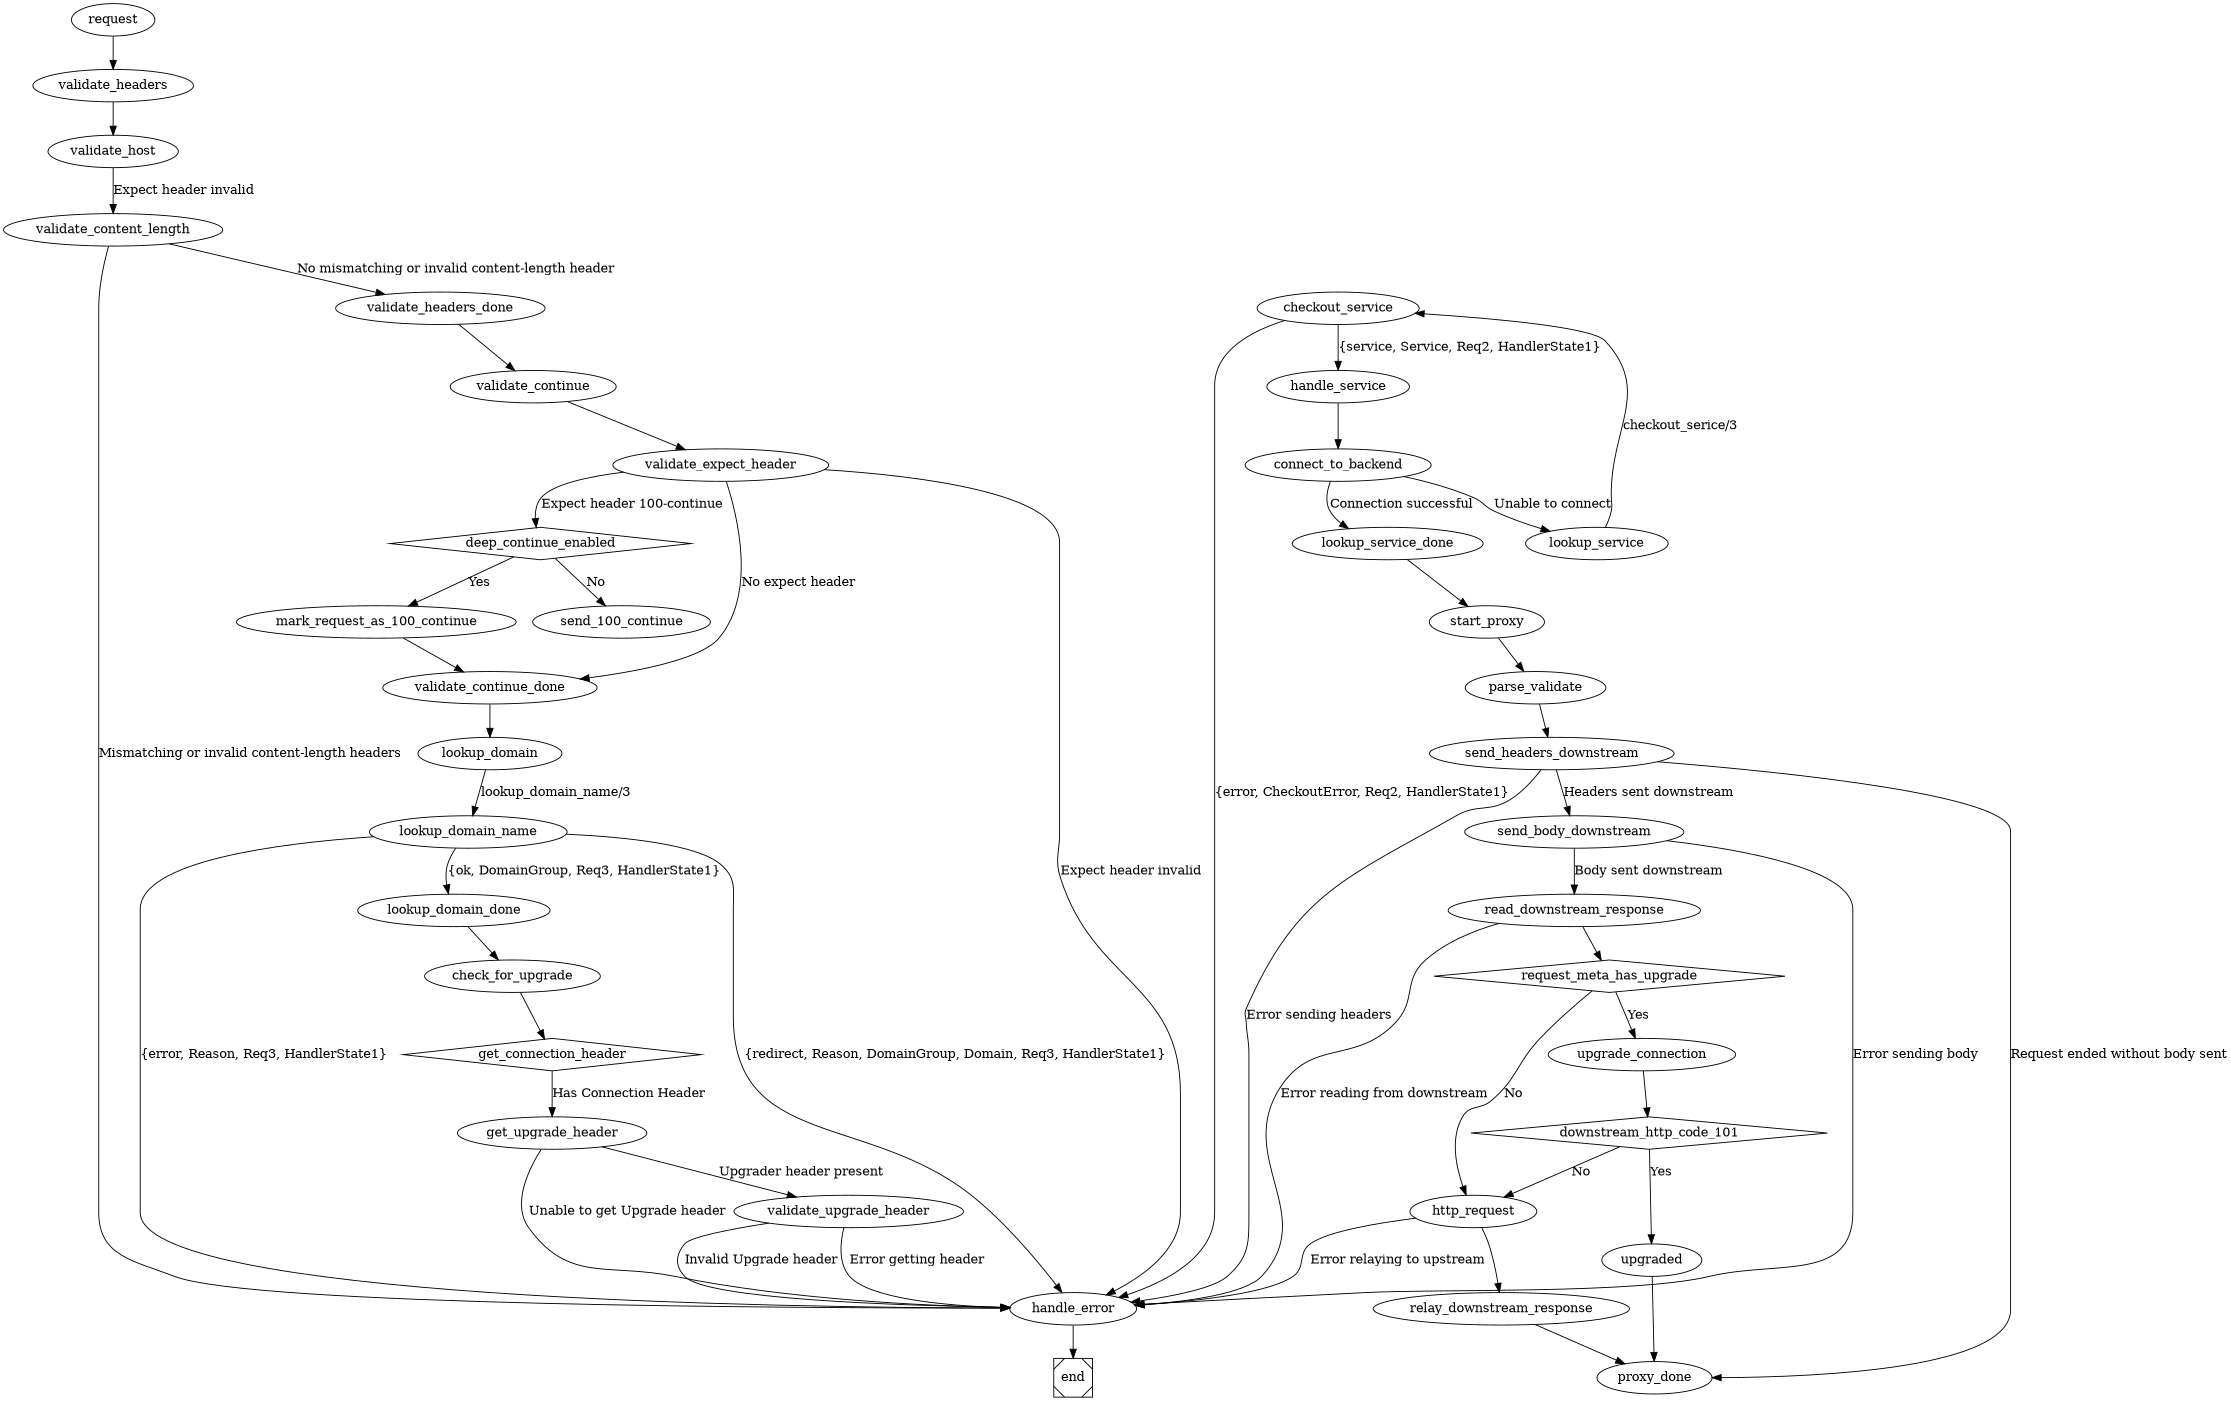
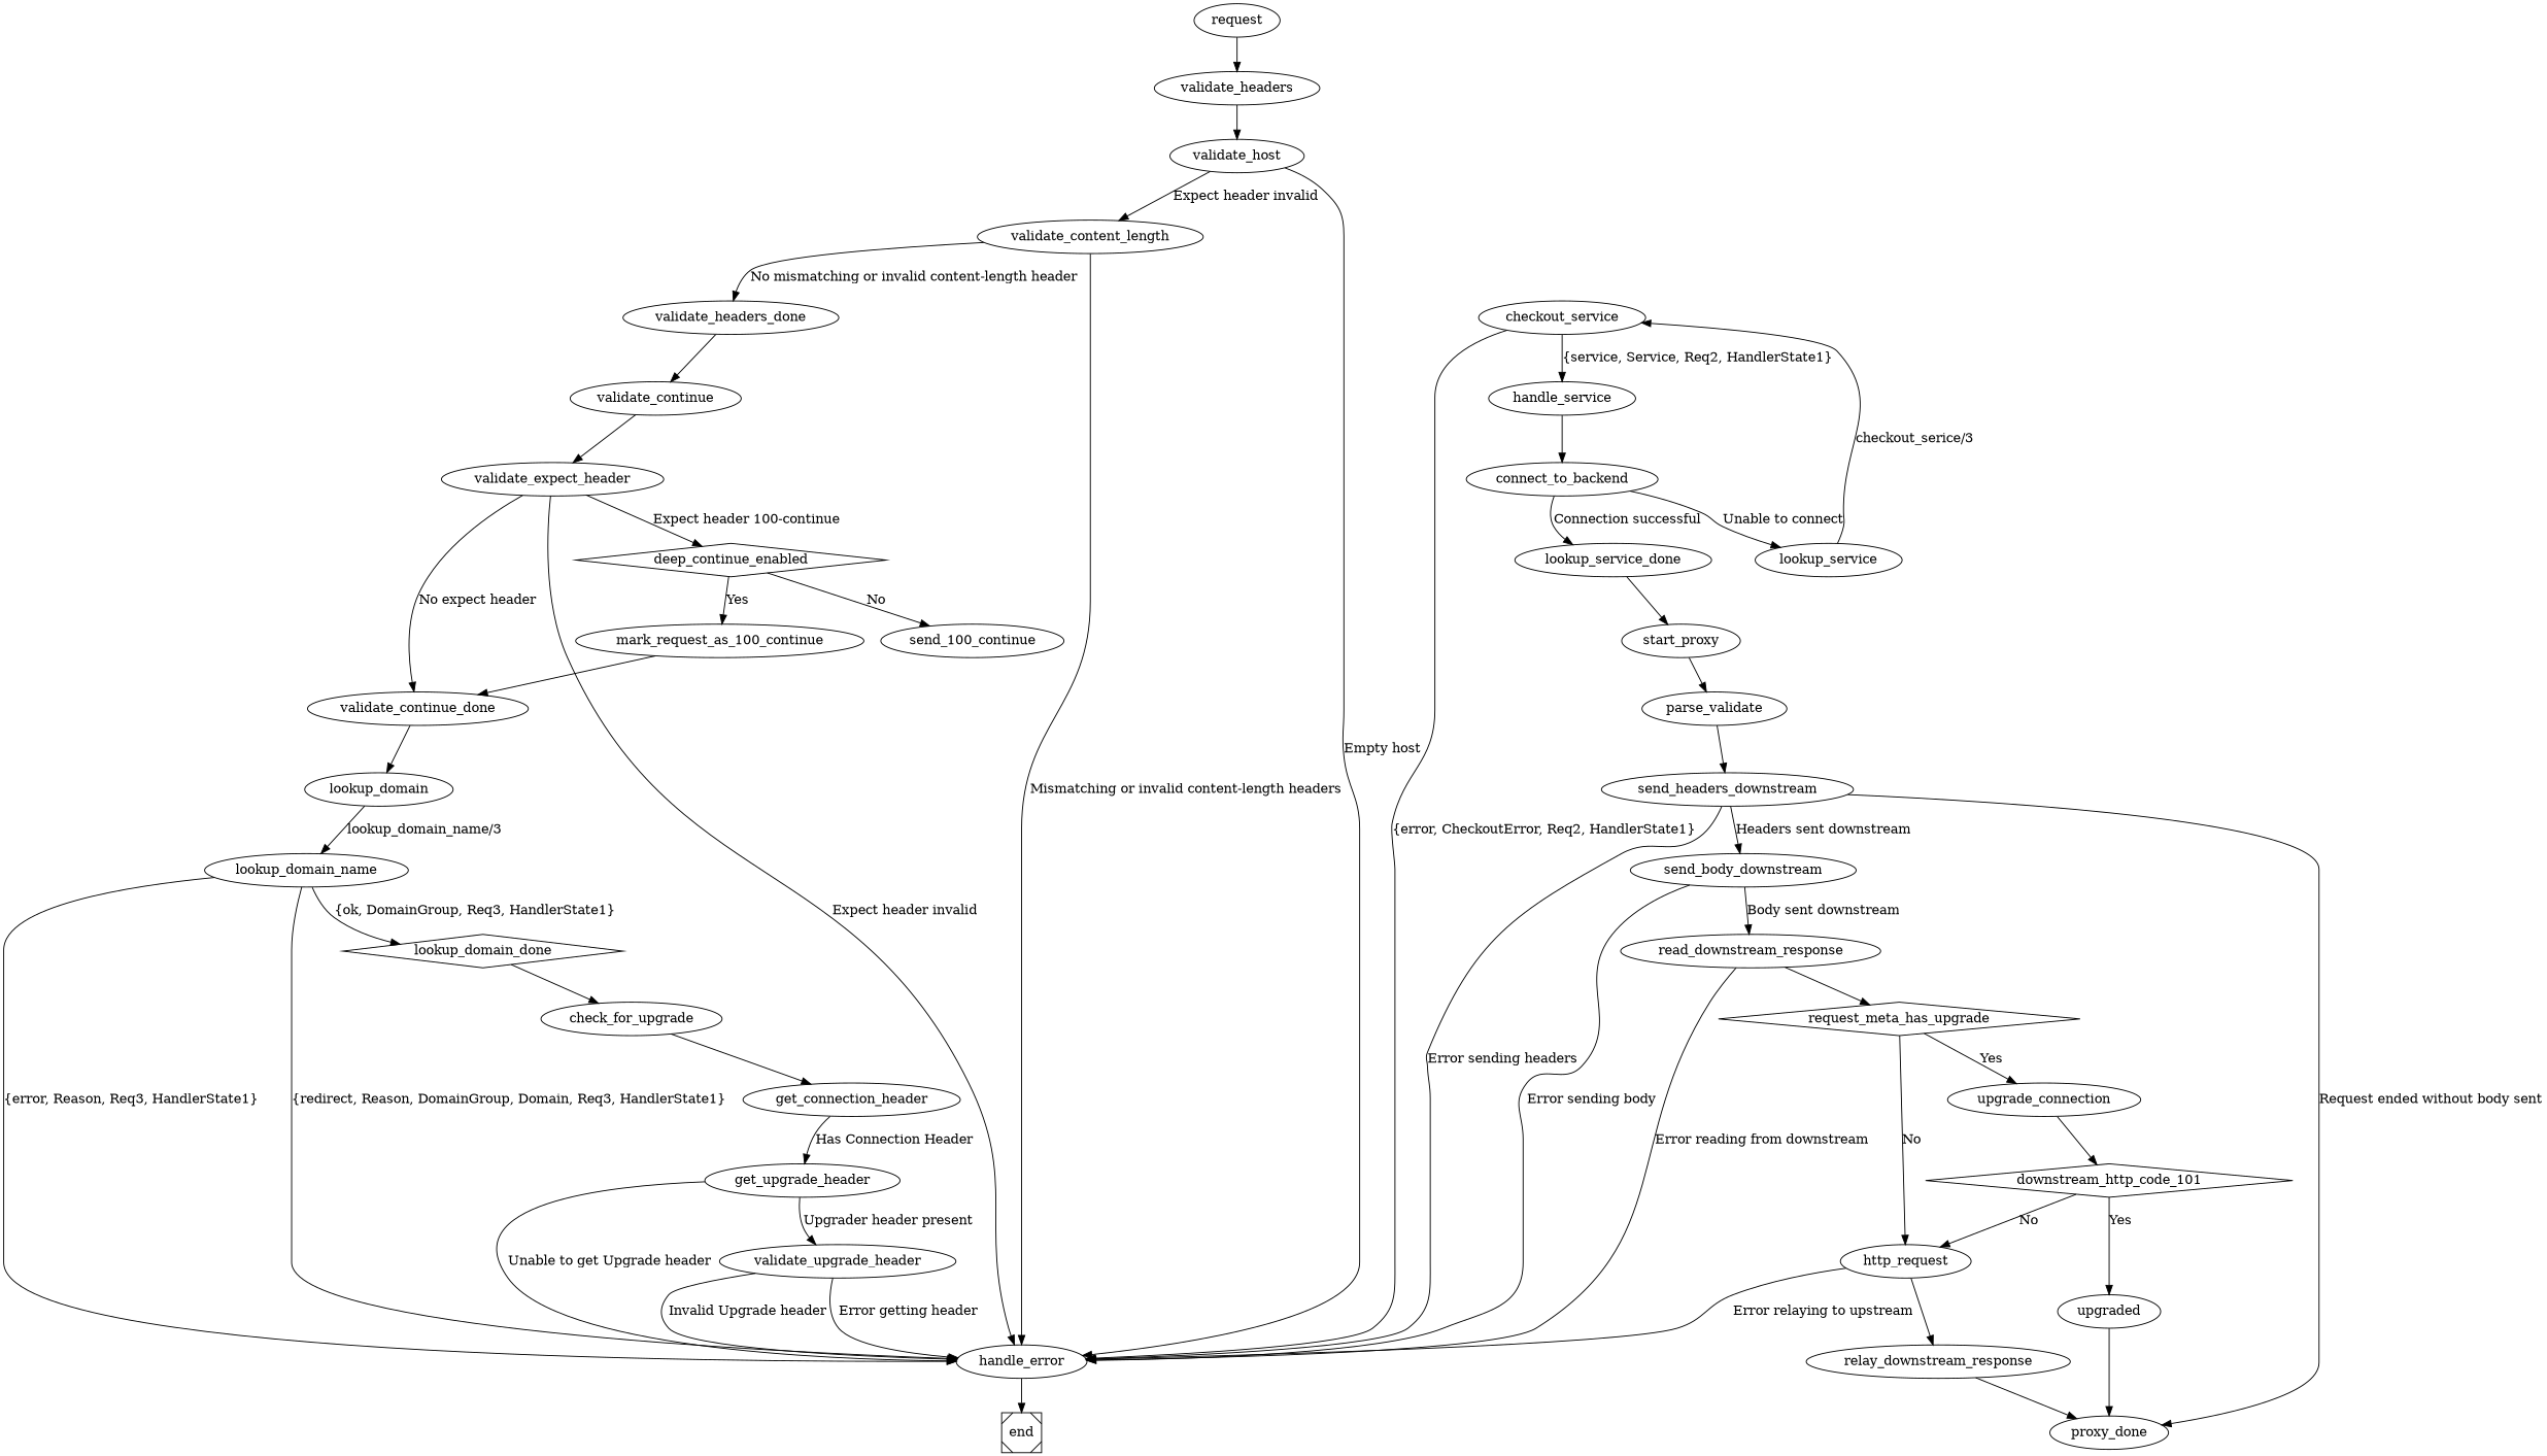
  digraph {
    request
    validate_headers
    validate_host
    handle_error
    validate_content_length
    validate_headers_done
    validate_continue
    validate_expect_header
    deep_continue_enabled [shape=diamond]
    send_100_continue
    mark_request_as_100_continue
    validate_continue_done
    lookup_domain
    lookup_domain_name
-   lookup_domain_done
+   lookup_domain_done [shape=diamond]
    check_for_upgrade
-   get_connection_header [shape=diamond]
+   get_connection_header
    get_upgrade_header
    validate_upgrade_header
    lookup_service
    checkout_service
    handle_service
    connect_to_backend
    lookup_service_done
    start_proxy
    n26 [label=parse_validate]
    send_headers_downstream
    proxy_done
    send_body_downstream
    read_downstream_response
    request_meta_has_upgrade [shape=diamond]
    upgrade_connection
    http_request
    downstream_http_code_101 [shape=diamond]
    upgraded
    relay_downstream_response
    end [shape=Msquare]
    subgraph sub_1 {
      request
      validate_headers
      validate_host
      handle_error
      validate_content_length
      validate_headers_done
      validate_continue
    }
    subgraph sub_2 {
      handle_error
      validate_continue
      validate_expect_header
      deep_continue_enabled
      send_100_continue
      mark_request_as_100_continue
      validate_continue_done
      lookup_domain
    }
    subgraph sub_3 {
      handle_error
      lookup_domain
      lookup_domain_name
      lookup_domain_done
      check_for_upgrade
    }
    subgraph sub_4 {
      handle_error
      check_for_upgrade
      get_connection_header
      get_upgrade_header
      validate_upgrade_header
      lookup_service
    }
    subgraph sub_5 {
      handle_error
      lookup_service
      checkout_service
      handle_service
      connect_to_backend
      lookup_service_done
      start_proxy
    }
    subgraph sub_6 {
      handle_error
      start_proxy
      n26
      send_headers_downstream
      proxy_done
      send_body_downstream
      read_downstream_response
      request_meta_has_upgrade
      upgrade_connection
      http_request
      downstream_http_code_101
      upgraded
      relay_downstream_response
    }
    request -> validate_headers
    validate_headers -> validate_host
+   validate_host -> handle_error [label="Empty host"]
    validate_host -> validate_content_length [label="Expect header invalid"]
    handle_error -> end
    validate_content_length -> handle_error [label="Mismatching or invalid content-length headers"]
    validate_content_length -> validate_headers_done [label="No mismatching or invalid content-length header"]
    validate_headers_done -> validate_continue
    validate_continue -> validate_expect_header
    validate_expect_header -> handle_error [label="Expect header invalid"]
    validate_expect_header -> deep_continue_enabled [label="Expect header 100-continue"]
    validate_expect_header -> validate_continue_done [label="No expect header"]
    deep_continue_enabled -> send_100_continue [label=No]
    deep_continue_enabled -> mark_request_as_100_continue [label=Yes]
    mark_request_as_100_continue -> validate_continue_done
    validate_continue_done -> lookup_domain
    lookup_domain -> lookup_domain_name [label="lookup_domain_name/3"]
    lookup_domain_name -> handle_error [label="{error, Reason, Req3, HandlerState1}"]
    lookup_domain_name -> handle_error [label="{redirect, Reason, DomainGroup, Domain, Req3, HandlerState1}"]
    lookup_domain_name -> lookup_domain_done [label="{ok, DomainGroup, Req3, HandlerState1}"]
    lookup_domain_done -> check_for_upgrade
    check_for_upgrade -> get_connection_header
    get_connection_header -> get_upgrade_header [label="Has Connection Header"]
    get_upgrade_header -> handle_error [label="Unable to get Upgrade header"]
    get_upgrade_header -> validate_upgrade_header [label="Upgrader header present"]
    validate_upgrade_header -> handle_error [label="Error getting header"]
    validate_upgrade_header -> handle_error [label="Invalid Upgrade header"]
    lookup_service -> checkout_service [label="checkout_serice/3"]
    checkout_service -> handle_error [label="{error, CheckoutError, Req2, HandlerState1}"]
    checkout_service -> handle_service [label="{service, Service, Req2, HandlerState1}"]
    handle_service -> connect_to_backend
    connect_to_backend -> lookup_service [label="Unable to connect"]
    connect_to_backend -> lookup_service_done [label="Connection successful"]
    lookup_service_done -> start_proxy
    start_proxy -> n26
    n26 -> send_headers_downstream
    send_headers_downstream -> handle_error [label="Error sending headers"]
    send_headers_downstream -> proxy_done [label="Request ended without body sent"]
    send_headers_downstream -> send_body_downstream [label="Headers sent downstream"]
    send_body_downstream -> handle_error [label="Error sending body"]
    send_body_downstream -> read_downstream_response [label="Body sent downstream"]
    read_downstream_response -> handle_error [label="Error reading from downstream"]
    read_downstream_response -> request_meta_has_upgrade
    request_meta_has_upgrade -> upgrade_connection [label=Yes]
    request_meta_has_upgrade -> http_request [label=No]
    upgrade_connection -> downstream_http_code_101
    http_request -> handle_error [label="Error relaying to upstream"]
    http_request -> relay_downstream_response
    downstream_http_code_101 -> http_request [label=No]
    downstream_http_code_101 -> upgraded [label=Yes]
    upgraded -> proxy_done
    relay_downstream_response -> proxy_done
  }
